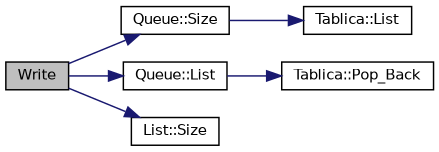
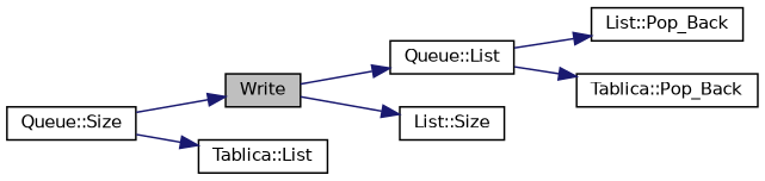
  digraph {
    rankdir=LR
    node [color=black fillcolor=white fontname=Helvetica fontsize=10 shape=record style=filled]
    edge [color=midnightblue fontname=Helvetica fontsize=10 labelfontname=Helvetica labelfontsize=10 style=solid]
    n1 [fillcolor=grey75 fontcolor=black height=0.2 label=Write width=0.4]
    n2 [height=0.2 label="Queue::Size" width=0.4]
    n3 [height=0.2 label="Queue::List" width=0.4]
    n4 [height=0.2 label="List::Size" width=0.4]
    n5 [height=0.2 label="Tablica::List" width=0.4]
+   n6 [height=0.2 label="List::Pop_Back" width=0.4]
    n7 [height=0.2 label="Tablica::Pop_Back" width=0.4]
-   n1 -> n2
+   n2 -> n1
    n1 -> n3
    n1 -> n4
    n2 -> n5
+   n3 -> n6
    n3 -> n7
  }
